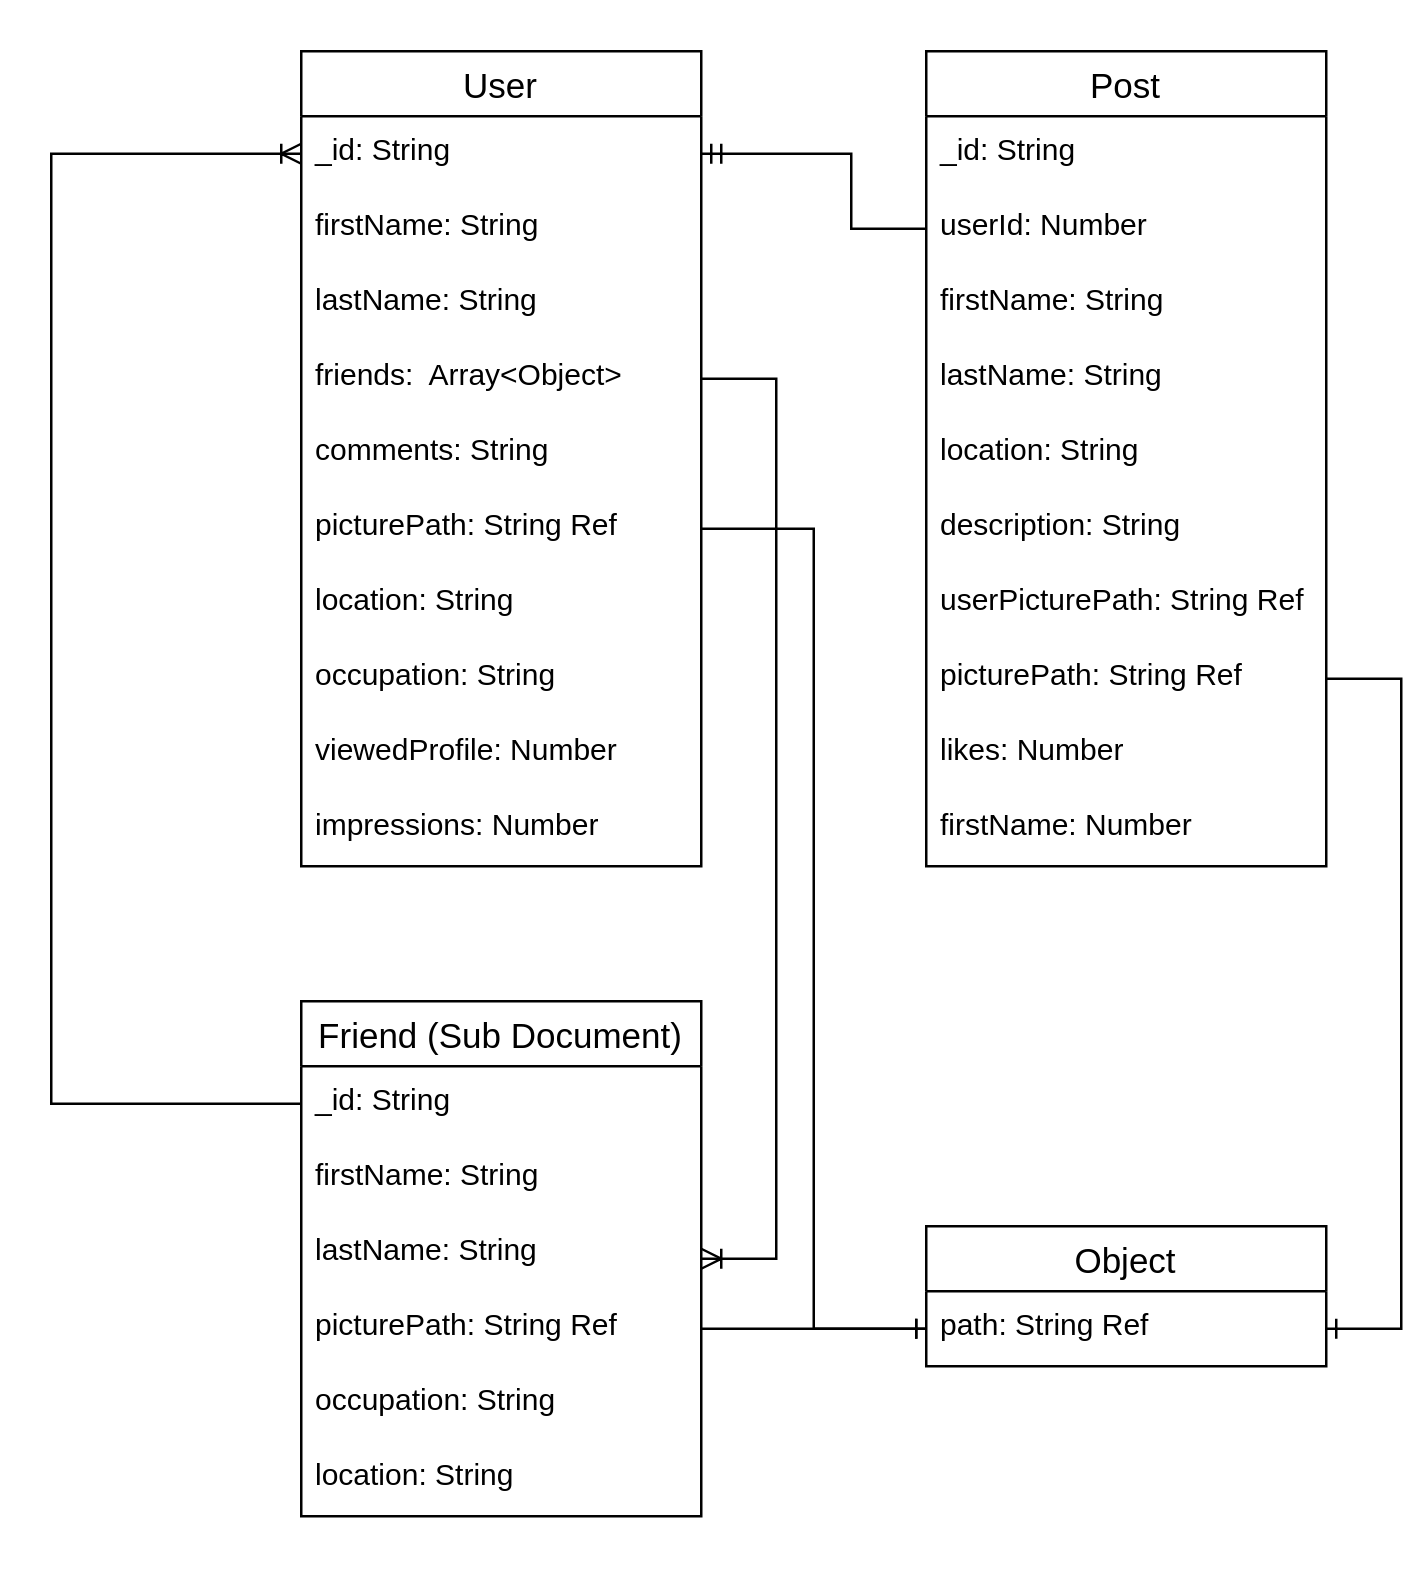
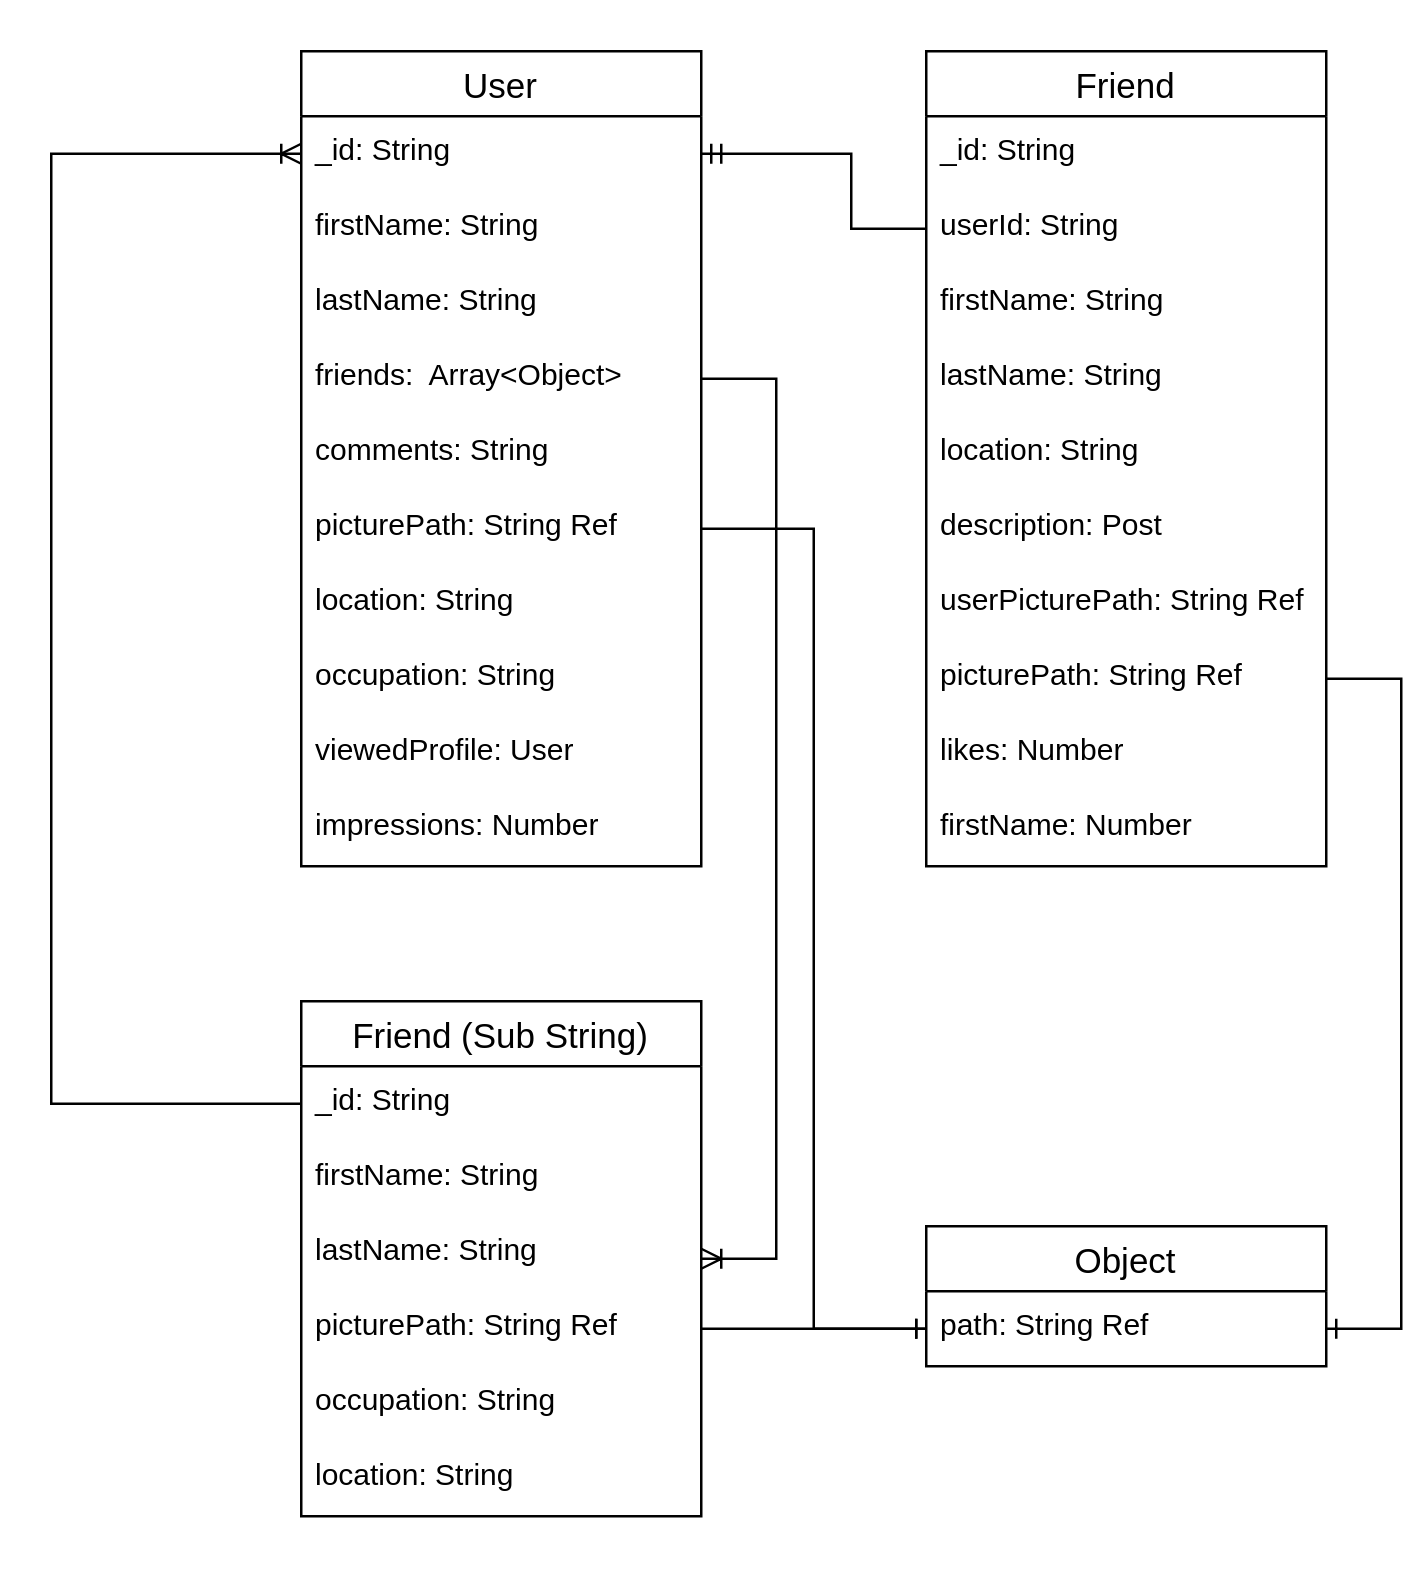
  <mxCell id="0" />
  <mxCell id="1" parent="0" />
  <mxCell id="2" value="User" style="swimlane;fontStyle=0;childLayout=stackLayout;horizontal=1;startSize=26;horizontalStack=0;resizeParent=1;resizeParentMax=0;resizeLast=0;collapsible=1;marginBottom=0;align=center;fontSize=14;" vertex="1" parent="1"><mxGeometry x="120" y="20" width="160" height="326" as="geometry" /></mxCell>
  <mxCell id="3" value="_id: String" style="text;strokeColor=none;fillColor=none;spacingLeft=4;spacingRight=4;overflow=hidden;rotatable=0;points=[[0,0.5],[1,0.5]];portConstraint=eastwest;fontSize=12;" vertex="1" parent="2"><mxGeometry y="26" width="160" height="30" as="geometry" /></mxCell>
  <mxCell id="4" value="firstName: String" style="text;strokeColor=none;fillColor=none;spacingLeft=4;spacingRight=4;overflow=hidden;rotatable=0;points=[[0,0.5],[1,0.5]];portConstraint=eastwest;fontSize=12;" vertex="1" parent="2"><mxGeometry y="56" width="160" height="30" as="geometry" /></mxCell>
  <mxCell id="5" value="lastName: String" style="text;strokeColor=none;fillColor=none;spacingLeft=4;spacingRight=4;overflow=hidden;rotatable=0;points=[[0,0.5],[1,0.5]];portConstraint=eastwest;fontSize=12;" vertex="1" parent="2"><mxGeometry y="86" width="160" height="30" as="geometry" /></mxCell>
  <mxCell id="6" value="friends:  Array&lt;Object&gt;" style="text;strokeColor=none;fillColor=none;spacingLeft=4;spacingRight=4;overflow=hidden;rotatable=0;points=[[0,0.5],[1,0.5]];portConstraint=eastwest;fontSize=12;" vertex="1" parent="2"><mxGeometry y="116" width="160" height="30" as="geometry" /></mxCell>
  <mxCell id="7" value="comments: String" style="text;strokeColor=none;fillColor=none;spacingLeft=4;spacingRight=4;overflow=hidden;rotatable=0;points=[[0,0.5],[1,0.5]];portConstraint=eastwest;fontSize=12;" vertex="1" parent="2"><mxGeometry y="146" width="160" height="30" as="geometry" /></mxCell>
  <mxCell id="8" value="picturePath: String Ref" style="text;strokeColor=none;fillColor=none;spacingLeft=4;spacingRight=4;overflow=hidden;rotatable=0;points=[[0,0.5],[1,0.5]];portConstraint=eastwest;fontSize=12;" vertex="1" parent="2"><mxGeometry y="176" width="160" height="30" as="geometry" /></mxCell>
  <mxCell id="9" value="location: String" style="text;strokeColor=none;fillColor=none;spacingLeft=4;spacingRight=4;overflow=hidden;rotatable=0;points=[[0,0.5],[1,0.5]];portConstraint=eastwest;fontSize=12;" vertex="1" parent="2"><mxGeometry y="206" width="160" height="30" as="geometry" /></mxCell>
  <mxCell id="10" value="occupation: String" style="text;strokeColor=none;fillColor=none;spacingLeft=4;spacingRight=4;overflow=hidden;rotatable=0;points=[[0,0.5],[1,0.5]];portConstraint=eastwest;fontSize=12;" vertex="1" parent="2"><mxGeometry y="236" width="160" height="30" as="geometry" /></mxCell>
- <mxCell id="11" value="viewedProfile: Number" style="text;strokeColor=none;fillColor=none;spacingLeft=4;spacingRight=4;overflow=hidden;rotatable=0;points=[[0,0.5],[1,0.5]];portConstraint=eastwest;fontSize=12;" vertex="1" parent="2"><mxGeometry y="266" width="160" height="30" as="geometry" /></mxCell>
+ <mxCell id="11" value="viewedProfile: User" style="text;strokeColor=none;fillColor=none;spacingLeft=4;spacingRight=4;overflow=hidden;rotatable=0;points=[[0,0.5],[1,0.5]];portConstraint=eastwest;fontSize=12;" vertex="1" parent="2"><mxGeometry y="266" width="160" height="30" as="geometry" /></mxCell>
  <mxCell id="12" value="impressions: Number" style="text;strokeColor=none;fillColor=none;spacingLeft=4;spacingRight=4;overflow=hidden;rotatable=0;points=[[0,0.5],[1,0.5]];portConstraint=eastwest;fontSize=12;" vertex="1" parent="2"><mxGeometry y="296" width="160" height="30" as="geometry" /></mxCell>
- <mxCell id="13" value="Friend (Sub Document)" style="swimlane;fontStyle=0;childLayout=stackLayout;horizontal=1;startSize=26;horizontalStack=0;resizeParent=1;resizeParentMax=0;resizeLast=0;collapsible=1;marginBottom=0;align=center;fontSize=14;" vertex="1" parent="1"><mxGeometry x="120" y="400" width="160" height="206" as="geometry" /></mxCell>
+ <mxCell id="13" value="Friend (Sub String)" style="swimlane;fontStyle=0;childLayout=stackLayout;horizontal=1;startSize=26;horizontalStack=0;resizeParent=1;resizeParentMax=0;resizeLast=0;collapsible=1;marginBottom=0;align=center;fontSize=14;" vertex="1" parent="1"><mxGeometry x="120" y="400" width="160" height="206" as="geometry" /></mxCell>
  <mxCell id="14" value="_id: String" style="text;strokeColor=none;fillColor=none;spacingLeft=4;spacingRight=4;overflow=hidden;rotatable=0;points=[[0,0.5],[1,0.5]];portConstraint=eastwest;fontSize=12;" vertex="1" parent="13"><mxGeometry y="26" width="160" height="30" as="geometry" /></mxCell>
  <mxCell id="15" value="firstName: String" style="text;strokeColor=none;fillColor=none;spacingLeft=4;spacingRight=4;overflow=hidden;rotatable=0;points=[[0,0.5],[1,0.5]];portConstraint=eastwest;fontSize=12;" vertex="1" parent="13"><mxGeometry y="56" width="160" height="30" as="geometry" /></mxCell>
  <mxCell id="16" value="lastName: String" style="text;strokeColor=none;fillColor=none;spacingLeft=4;spacingRight=4;overflow=hidden;rotatable=0;points=[[0,0.5],[1,0.5]];portConstraint=eastwest;fontSize=12;" vertex="1" parent="13"><mxGeometry y="86" width="160" height="30" as="geometry" /></mxCell>
  <mxCell id="17" value="picturePath: String Ref" style="text;strokeColor=none;fillColor=none;spacingLeft=4;spacingRight=4;overflow=hidden;rotatable=0;points=[[0,0.5],[1,0.5]];portConstraint=eastwest;fontSize=12;" vertex="1" parent="13"><mxGeometry y="116" width="160" height="30" as="geometry" /></mxCell>
  <mxCell id="18" value="occupation: String" style="text;strokeColor=none;fillColor=none;spacingLeft=4;spacingRight=4;overflow=hidden;rotatable=0;points=[[0,0.5],[1,0.5]];portConstraint=eastwest;fontSize=12;" vertex="1" parent="13"><mxGeometry y="146" width="160" height="30" as="geometry" /></mxCell>
  <mxCell id="19" value="location: String" style="text;strokeColor=none;fillColor=none;spacingLeft=4;spacingRight=4;overflow=hidden;rotatable=0;points=[[0,0.5],[1,0.5]];portConstraint=eastwest;fontSize=12;" vertex="1" parent="13"><mxGeometry y="176" width="160" height="30" as="geometry" /></mxCell>
- <mxCell id="20" value="Post" style="swimlane;fontStyle=0;childLayout=stackLayout;horizontal=1;startSize=26;horizontalStack=0;resizeParent=1;resizeParentMax=0;resizeLast=0;collapsible=1;marginBottom=0;align=center;fontSize=14;" vertex="1" parent="1"><mxGeometry x="370" y="20" width="160" height="326" as="geometry" /></mxCell>
+ <mxCell id="20" value="Friend" style="swimlane;fontStyle=0;childLayout=stackLayout;horizontal=1;startSize=26;horizontalStack=0;resizeParent=1;resizeParentMax=0;resizeLast=0;collapsible=1;marginBottom=0;align=center;fontSize=14;" vertex="1" parent="1"><mxGeometry x="370" y="20" width="160" height="326" as="geometry" /></mxCell>
  <mxCell id="21" value="_id: String" style="text;strokeColor=none;fillColor=none;spacingLeft=4;spacingRight=4;overflow=hidden;rotatable=0;points=[[0,0.5],[1,0.5]];portConstraint=eastwest;fontSize=12;" vertex="1" parent="20"><mxGeometry y="26" width="160" height="30" as="geometry" /></mxCell>
- <mxCell id="22" value="userId: Number" style="text;strokeColor=none;fillColor=none;spacingLeft=4;spacingRight=4;overflow=hidden;rotatable=0;points=[[0,0.5],[1,0.5]];portConstraint=eastwest;fontSize=12;" vertex="1" parent="20"><mxGeometry y="56" width="160" height="30" as="geometry" /></mxCell>
+ <mxCell id="22" value="userId: String" style="text;strokeColor=none;fillColor=none;spacingLeft=4;spacingRight=4;overflow=hidden;rotatable=0;points=[[0,0.5],[1,0.5]];portConstraint=eastwest;fontSize=12;" vertex="1" parent="20"><mxGeometry y="56" width="160" height="30" as="geometry" /></mxCell>
  <mxCell id="23" value="firstName: String" style="text;strokeColor=none;fillColor=none;spacingLeft=4;spacingRight=4;overflow=hidden;rotatable=0;points=[[0,0.5],[1,0.5]];portConstraint=eastwest;fontSize=12;" vertex="1" parent="20"><mxGeometry y="86" width="160" height="30" as="geometry" /></mxCell>
  <mxCell id="24" value="lastName: String" style="text;strokeColor=none;fillColor=none;spacingLeft=4;spacingRight=4;overflow=hidden;rotatable=0;points=[[0,0.5],[1,0.5]];portConstraint=eastwest;fontSize=12;" vertex="1" parent="20"><mxGeometry y="116" width="160" height="30" as="geometry" /></mxCell>
  <mxCell id="25" value="location: String" style="text;strokeColor=none;fillColor=none;spacingLeft=4;spacingRight=4;overflow=hidden;rotatable=0;points=[[0,0.5],[1,0.5]];portConstraint=eastwest;fontSize=12;" vertex="1" parent="20"><mxGeometry y="146" width="160" height="30" as="geometry" /></mxCell>
- <mxCell id="26" value="description: String" style="text;strokeColor=none;fillColor=none;spacingLeft=4;spacingRight=4;overflow=hidden;rotatable=0;points=[[0,0.5],[1,0.5]];portConstraint=eastwest;fontSize=12;" vertex="1" parent="20"><mxGeometry y="176" width="160" height="30" as="geometry" /></mxCell>
+ <mxCell id="26" value="description: Post" style="text;strokeColor=none;fillColor=none;spacingLeft=4;spacingRight=4;overflow=hidden;rotatable=0;points=[[0,0.5],[1,0.5]];portConstraint=eastwest;fontSize=12;" vertex="1" parent="20"><mxGeometry y="176" width="160" height="30" as="geometry" /></mxCell>
  <mxCell id="27" value="userPicturePath: String Ref" style="text;strokeColor=none;fillColor=none;spacingLeft=4;spacingRight=4;overflow=hidden;rotatable=0;points=[[0,0.5],[1,0.5]];portConstraint=eastwest;fontSize=12;" vertex="1" parent="20"><mxGeometry y="206" width="160" height="30" as="geometry" /></mxCell>
  <mxCell id="28" value="picturePath: String Ref" style="text;strokeColor=none;fillColor=none;spacingLeft=4;spacingRight=4;overflow=hidden;rotatable=0;points=[[0,0.5],[1,0.5]];portConstraint=eastwest;fontSize=12;" vertex="1" parent="20"><mxGeometry y="236" width="160" height="30" as="geometry" /></mxCell>
  <mxCell id="29" value="likes: Number" style="text;strokeColor=none;fillColor=none;spacingLeft=4;spacingRight=4;overflow=hidden;rotatable=0;points=[[0,0.5],[1,0.5]];portConstraint=eastwest;fontSize=12;" vertex="1" parent="20"><mxGeometry y="266" width="160" height="30" as="geometry" /></mxCell>
  <mxCell id="30" value="firstName: Number" style="text;strokeColor=none;fillColor=none;spacingLeft=4;spacingRight=4;overflow=hidden;rotatable=0;points=[[0,0.5],[1,0.5]];portConstraint=eastwest;fontSize=12;" vertex="1" parent="20"><mxGeometry y="296" width="160" height="30" as="geometry" /></mxCell>
  <mxCell id="31" value="Object" style="swimlane;fontStyle=0;childLayout=stackLayout;horizontal=1;startSize=26;horizontalStack=0;resizeParent=1;resizeParentMax=0;resizeLast=0;collapsible=1;marginBottom=0;align=center;fontSize=14;" vertex="1" parent="1"><mxGeometry x="370" y="490" width="160" height="56" as="geometry" /></mxCell>
  <mxCell id="32" value="path: String Ref" style="text;strokeColor=none;fillColor=none;spacingLeft=4;spacingRight=4;overflow=hidden;rotatable=0;points=[[0,0.5],[1,0.5]];portConstraint=eastwest;fontSize=12;" vertex="1" parent="31"><mxGeometry y="26" width="160" height="30" as="geometry" /></mxCell>
  <mxCell id="33" value="" style="edgeStyle=entityRelationEdgeStyle;fontSize=12;html=1;endArrow=ERone;endFill=1;rounded=0;entryX=1;entryY=0.5;entryDx=0;entryDy=0;" edge="1" parent="1" source="28" target="32"><mxGeometry width="100" height="100" relative="1" as="geometry"><mxPoint x="250" y="480" as="sourcePoint" /><mxPoint x="350" y="380" as="targetPoint" /></mxGeometry></mxCell>
  <mxCell id="34" value="" style="edgeStyle=orthogonalEdgeStyle;fontSize=12;html=1;endArrow=ERmandOne;rounded=0;" edge="1" parent="1" source="22" target="3"><mxGeometry width="100" height="100" relative="1" as="geometry"><mxPoint x="250" y="220" as="sourcePoint" /><mxPoint x="350" y="120" as="targetPoint" /><Array as="points"><mxPoint x="340" y="91" /><mxPoint x="340" y="61" /></Array></mxGeometry></mxCell>
  <mxCell id="35" value="" style="edgeStyle=orthogonalEdgeStyle;fontSize=12;html=1;endArrow=ERone;endFill=1;rounded=0;" edge="1" parent="1" source="8" target="32"><mxGeometry width="100" height="100" relative="1" as="geometry"><mxPoint x="210" y="251" as="sourcePoint" /><mxPoint x="300" y="506" as="targetPoint" /></mxGeometry></mxCell>
  <mxCell id="36" value="" style="edgeStyle=entityRelationEdgeStyle;fontSize=12;html=1;endArrow=ERoneToMany;rounded=0;" edge="1" parent="1" source="6" target="13"><mxGeometry width="100" height="100" relative="1" as="geometry"><mxPoint x="250" y="300" as="sourcePoint" /><mxPoint x="350" y="200" as="targetPoint" /></mxGeometry></mxCell>
  <mxCell id="37" value="" style="edgeStyle=entityRelationEdgeStyle;fontSize=12;html=1;endArrow=ERone;endFill=1;rounded=0;" edge="1" parent="1" source="17" target="32"><mxGeometry width="100" height="100" relative="1" as="geometry"><mxPoint x="380" y="281" as="sourcePoint" /><mxPoint x="290" y="506" as="targetPoint" /></mxGeometry></mxCell>
  <mxCell id="38" value="" style="edgeStyle=orthogonalEdgeStyle;fontSize=12;html=1;endArrow=ERoneToMany;rounded=0;entryX=0;entryY=0.5;entryDx=0;entryDy=0;" edge="1" parent="1" source="14" target="3"><mxGeometry width="100" height="100" relative="1" as="geometry"><mxPoint x="290" y="161" as="sourcePoint" /><mxPoint x="290" y="513" as="targetPoint" /><Array as="points"><mxPoint x="20" y="441" /><mxPoint x="20" y="61" /></Array></mxGeometry></mxCell>
